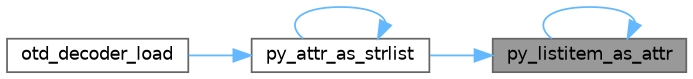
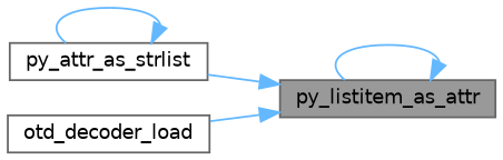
  digraph {
    rankdir=RL
    node [color=grey40 fillcolor=white fontname=Helvetica fontsize=10 shape=box style=filled]
    edge [color=steelblue1 dir=back fontname=Helvetica fontsize=10 labelfontname=Helvetica labelfontsize=10 style=solid]
    n1 [color=gray40 fillcolor=grey60 fontcolor=black height=0.2 label=py_listitem_as_attr width=0.4]
    n2 [height=0.2 label=py_attr_as_strlist width=0.4]
    n3 [height=0.2 label=otd_decoder_load width=0.4]
    n1 -> n1
    n1 -> n2
    n2 -> n2
-   n2 -> n3
+   n1 -> n3
  }
